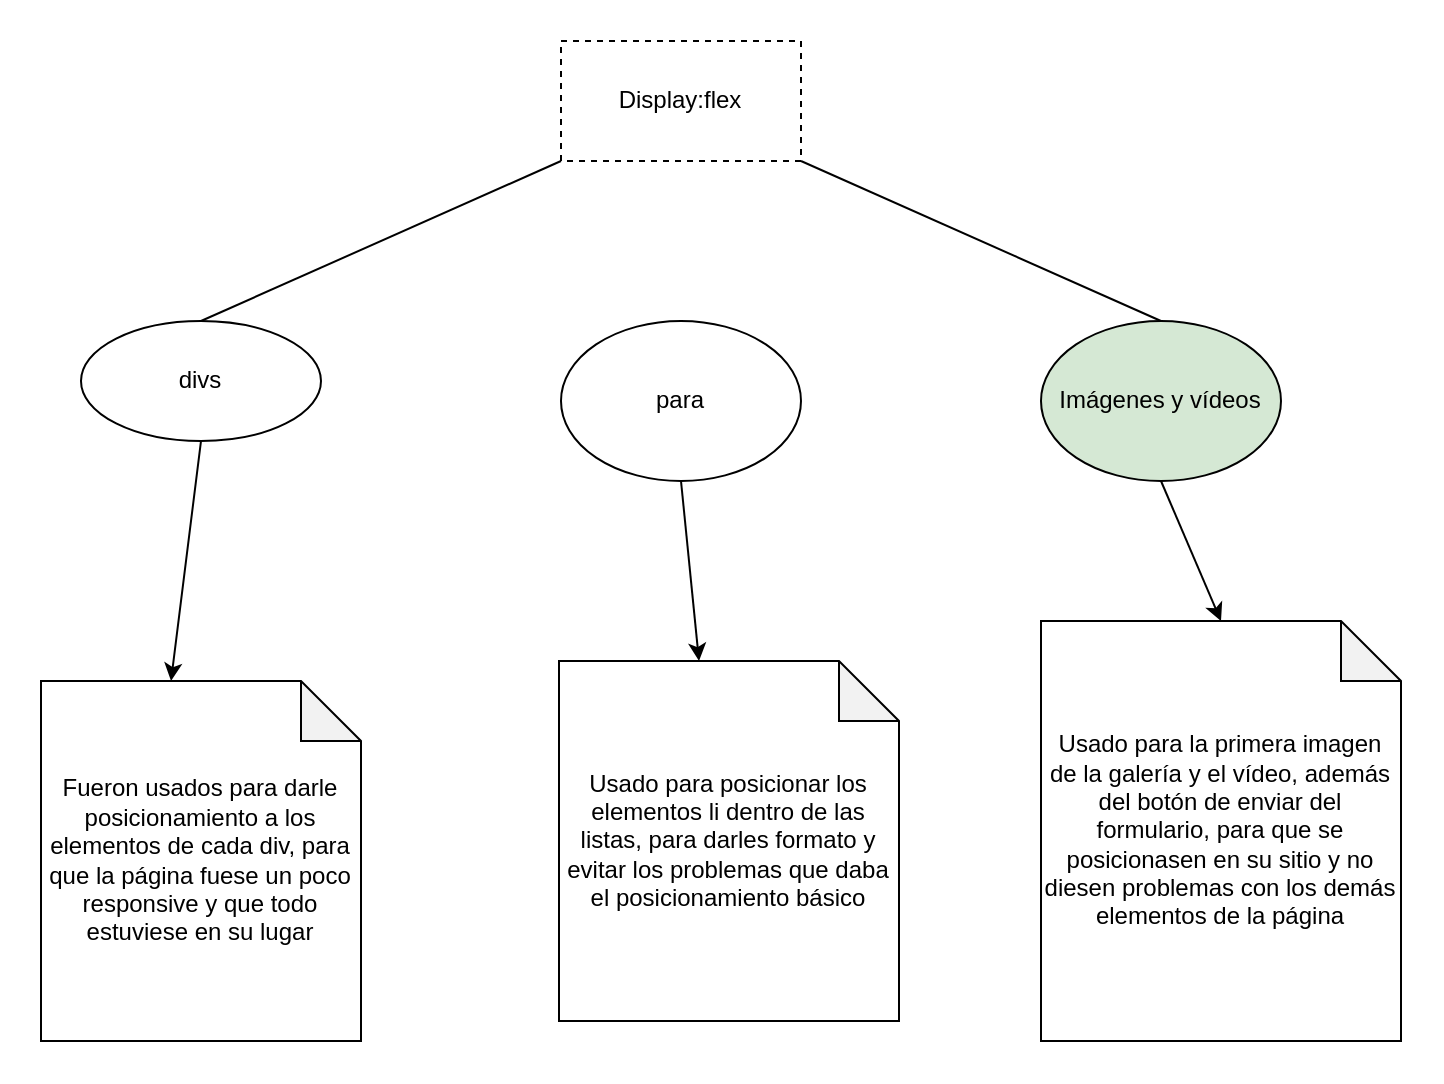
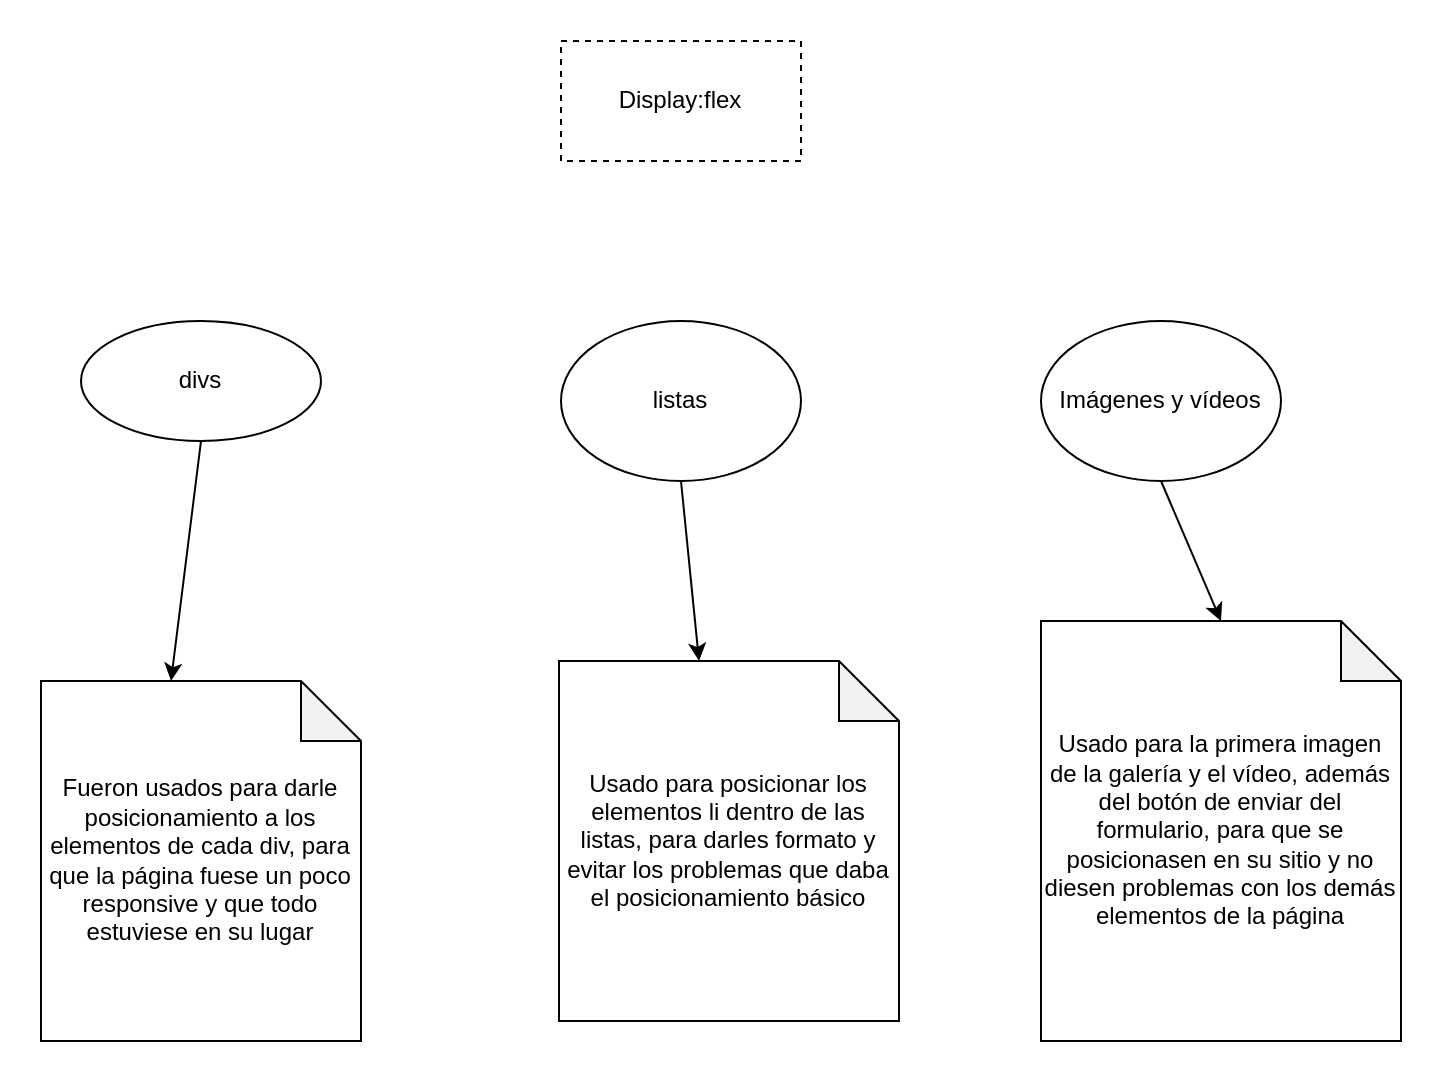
  <mxCell id="0" />
  <mxCell id="1" parent="0" />
  <mxCell id="2" value="Display:flex" style="rounded=0;whiteSpace=wrap;html=1;dashed=1;" vertex="1" parent="1"><mxGeometry x="280" y="20" width="120" height="60" as="geometry" /></mxCell>
  <mxCell id="3" value="divs" style="ellipse;whiteSpace=wrap;html=1;" vertex="1" parent="1"><mxGeometry x="40" y="160" width="120" height="60" as="geometry" /></mxCell>
- <mxCell id="4" value="para" style="ellipse;whiteSpace=wrap;html=1;" vertex="1" parent="1"><mxGeometry x="280" y="160" width="120" height="80" as="geometry" /></mxCell>
- <mxCell id="5" value="Imágenes y vídeos" style="ellipse;whiteSpace=wrap;html=1;fillColor=#d5e8d4;" vertex="1" parent="1"><mxGeometry x="520" y="160" width="120" height="80" as="geometry" /></mxCell>
- <mxCell id="6" value="" style="endArrow=none;html=1;rounded=0;entryX=0;entryY=1;entryDx=0;entryDy=0;exitX=0.5;exitY=0;exitDx=0;exitDy=0;" edge="1" parent="1" source="3" target="2"><mxGeometry width="50" height="50" relative="1" as="geometry"><mxPoint x="150" y="110" as="sourcePoint" /><mxPoint x="200" y="60" as="targetPoint" /></mxGeometry></mxCell>
- <mxCell id="7" value="" style="endArrow=none;html=1;rounded=0;entryX=1;entryY=1;entryDx=0;entryDy=0;exitX=0.5;exitY=0;exitDx=0;exitDy=0;" edge="1" parent="1" source="5" target="2"><mxGeometry width="50" height="50" relative="1" as="geometry"><mxPoint x="480" y="130" as="sourcePoint" /><mxPoint x="530" y="80" as="targetPoint" /></mxGeometry></mxCell>
+ <mxCell id="4" value="listas" style="ellipse;whiteSpace=wrap;html=1;" vertex="1" parent="1"><mxGeometry x="280" y="160" width="120" height="80" as="geometry" /></mxCell>
+ <mxCell id="5" value="Imágenes y vídeos" style="ellipse;whiteSpace=wrap;html=1;" vertex="1" parent="1"><mxGeometry x="520" y="160" width="120" height="80" as="geometry" /></mxCell>
  <mxCell id="8" value="Fueron usados para darle posicionamiento a los elementos de cada div, para que la página fuese un poco responsive y que todo estuviese en su lugar" style="shape=note;whiteSpace=wrap;html=1;backgroundOutline=1;darkOpacity=0.05;" vertex="1" parent="1"><mxGeometry x="20" y="340" width="160" height="180" as="geometry" /></mxCell>
  <mxCell id="9" value="" style="endArrow=classic;html=1;rounded=0;exitX=0.5;exitY=1;exitDx=0;exitDy=0;entryX=0;entryY=0;entryDx=65;entryDy=0;entryPerimeter=0;" edge="1" parent="1" source="3" target="8"><mxGeometry width="50" height="50" relative="1" as="geometry"><mxPoint x="60" y="350" as="sourcePoint" /><mxPoint x="110" y="300" as="targetPoint" /></mxGeometry></mxCell>
  <mxCell id="10" value="Usado para posicionar los elementos li dentro de las listas, para darles formato y evitar los problemas que daba el posicionamiento básico" style="shape=note;whiteSpace=wrap;html=1;backgroundOutline=1;darkOpacity=0.05;" vertex="1" parent="1"><mxGeometry x="279" y="330" width="170" height="180" as="geometry" /></mxCell>
  <mxCell id="11" value="" style="endArrow=classic;html=1;rounded=0;exitX=0.5;exitY=1;exitDx=0;exitDy=0;entryX=0;entryY=0;entryDx=70;entryDy=0;entryPerimeter=0;" edge="1" parent="1" source="4" target="10"><mxGeometry width="50" height="50" relative="1" as="geometry"><mxPoint x="290" y="330" as="sourcePoint" /><mxPoint x="340" y="280" as="targetPoint" /></mxGeometry></mxCell>
  <mxCell id="12" value="Usado para la primera imagen de la galería y el vídeo, además del botón de enviar del formulario, para que se posicionasen en su sitio y no diesen problemas con los demás elementos de la página" style="shape=note;whiteSpace=wrap;html=1;backgroundOutline=1;darkOpacity=0.05;" vertex="1" parent="1"><mxGeometry x="520" y="310" width="180" height="210" as="geometry" /></mxCell>
  <mxCell id="13" value="" style="endArrow=classic;html=1;rounded=0;exitX=0.5;exitY=1;exitDx=0;exitDy=0;entryX=0.5;entryY=0;entryDx=0;entryDy=0;entryPerimeter=0;" edge="1" parent="1" source="5" target="12"><mxGeometry width="50" height="50" relative="1" as="geometry"><mxPoint x="580" y="310" as="sourcePoint" /><mxPoint x="630" y="260" as="targetPoint" /></mxGeometry></mxCell>
